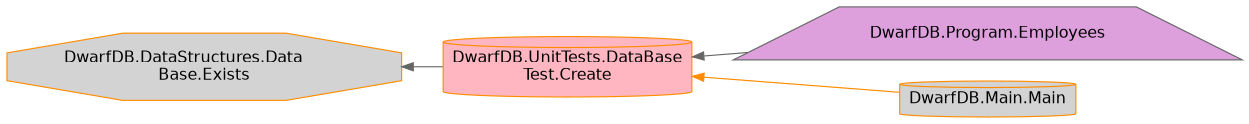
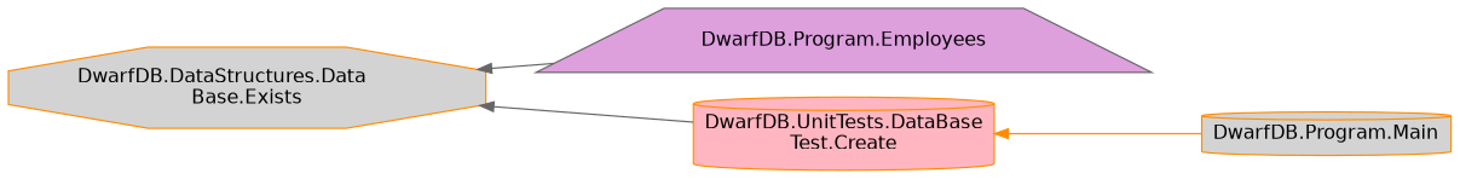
  digraph {
    rankdir=LR
    node [color=darkorange fillcolor=lightgrey fontname=Helvetica fontsize=14 shape=cylinder style=filled]
    edge [color=gray40 dir=back fontname=Helvetica fontsize=14 labelfontname=Helvetica labelfontsize=14 style=solid]
    n1 [fontcolor=black height=0.2 label="DwarfDB.DataStructures.Data\lBase.Exists" shape=octagon width=0.4]
    n2 [color=gray40 fillcolor=plum height=0.2 label="DwarfDB.Program.Employees" shape=trapezium width=0.4]
    n3 [fillcolor=lightpink height=0.2 label="DwarfDB.UnitTests.DataBase\lTest.Create" width=0.4]
-   n4 [height=0.2 label="DwarfDB.Main.Main" width=0.4]
-   n3 -> n2
+   n4 [height=0.2 label="DwarfDB.Program.Main" width=0.4]
+   n1 -> n2
    n1 -> n3
    n3 -> n4 [color=darkorange]
  }
